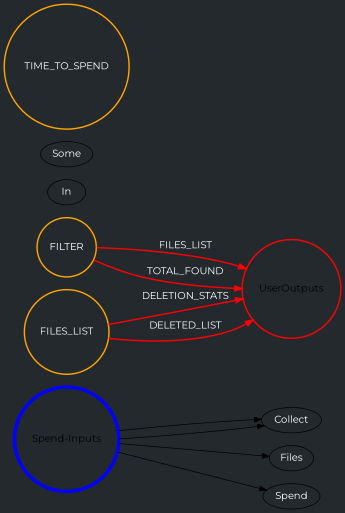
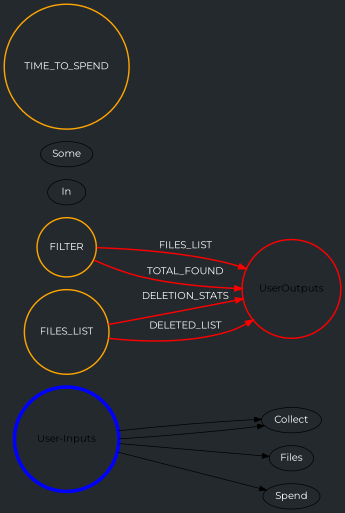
  digraph {
    bgcolor="#24292e"
    rankdir=LR
    fontname=Montserrat
    node [fontname=Montserrat fontcolor=white]
    edge [fontcolor=white fontname=Montserrat]
-   n1 [color=blue label="Spend-Inputs" penwidth=5 shape=circle fontcolor=""]
+   n1 [color=blue label="User-Inputs" penwidth=5 shape=circle fontcolor=""]
    Collect
    Files
    Spend
    n5 [color=red label=UserOutputs penwidth=2 shape=circle fontcolor=""]
    In
    n7 [color=orange label=FILTER penwidth=2 shape=circle]
    Some
    n9 [color=orange label=TIME_TO_SPEND penwidth=2 shape=circle]
    n10 [color=orange label=FILES_LIST penwidth=2 shape=circle]
    n1 -> Collect
    n1 -> Collect
    n1 -> Files
    n1 -> Spend
    n7 -> n5 [color=red label=FILES_LIST penwidth=2]
    n7 -> n5 [color=red label=TOTAL_FOUND penwidth=2]
    n10 -> n5 [color=red label=DELETION_STATS penwidth=2]
    n10 -> n5 [color=red label=DELETED_LIST penwidth=2]
  }
